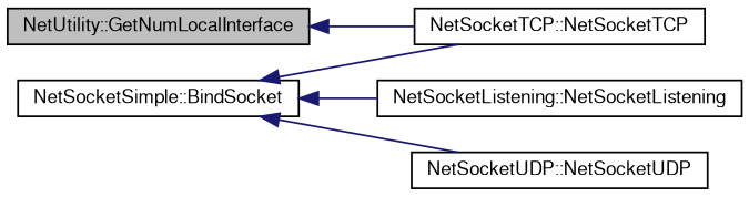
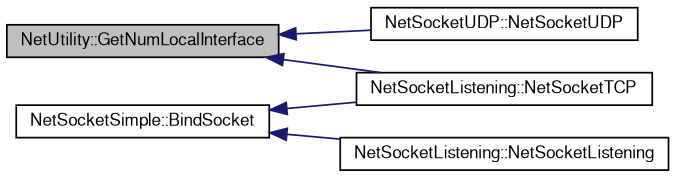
  digraph {
    rankdir=LR
    node [color=black fillcolor=white fontname=FreeSans fontsize=10 shape=record style=filled]
    edge [color=midnightblue dir=back fontname=FreeSans fontsize=10 labelfontname=FreeSans labelfontsize=10 style=solid]
    n1 [fillcolor=grey75 fontcolor=black height=0.2 label="NetUtility::GetNumLocalInterface" width=0.4]
-   n2 [height=0.2 label="NetSocketTCP::NetSocketTCP" width=0.4]
+   n2 [height=0.2 label="NetSocketListening::NetSocketTCP" width=0.4]
    n3 [height=0.2 label="NetSocketSimple::BindSocket" width=0.4]
    n4 [height=0.2 label="NetSocketListening::NetSocketListening" width=0.4]
    n5 [height=0.2 label="NetSocketUDP::NetSocketUDP" width=0.4]
    n1 -> n2
    n3 -> n2
    n3 -> n4
-   n3 -> n5
+   n1 -> n5
  }
